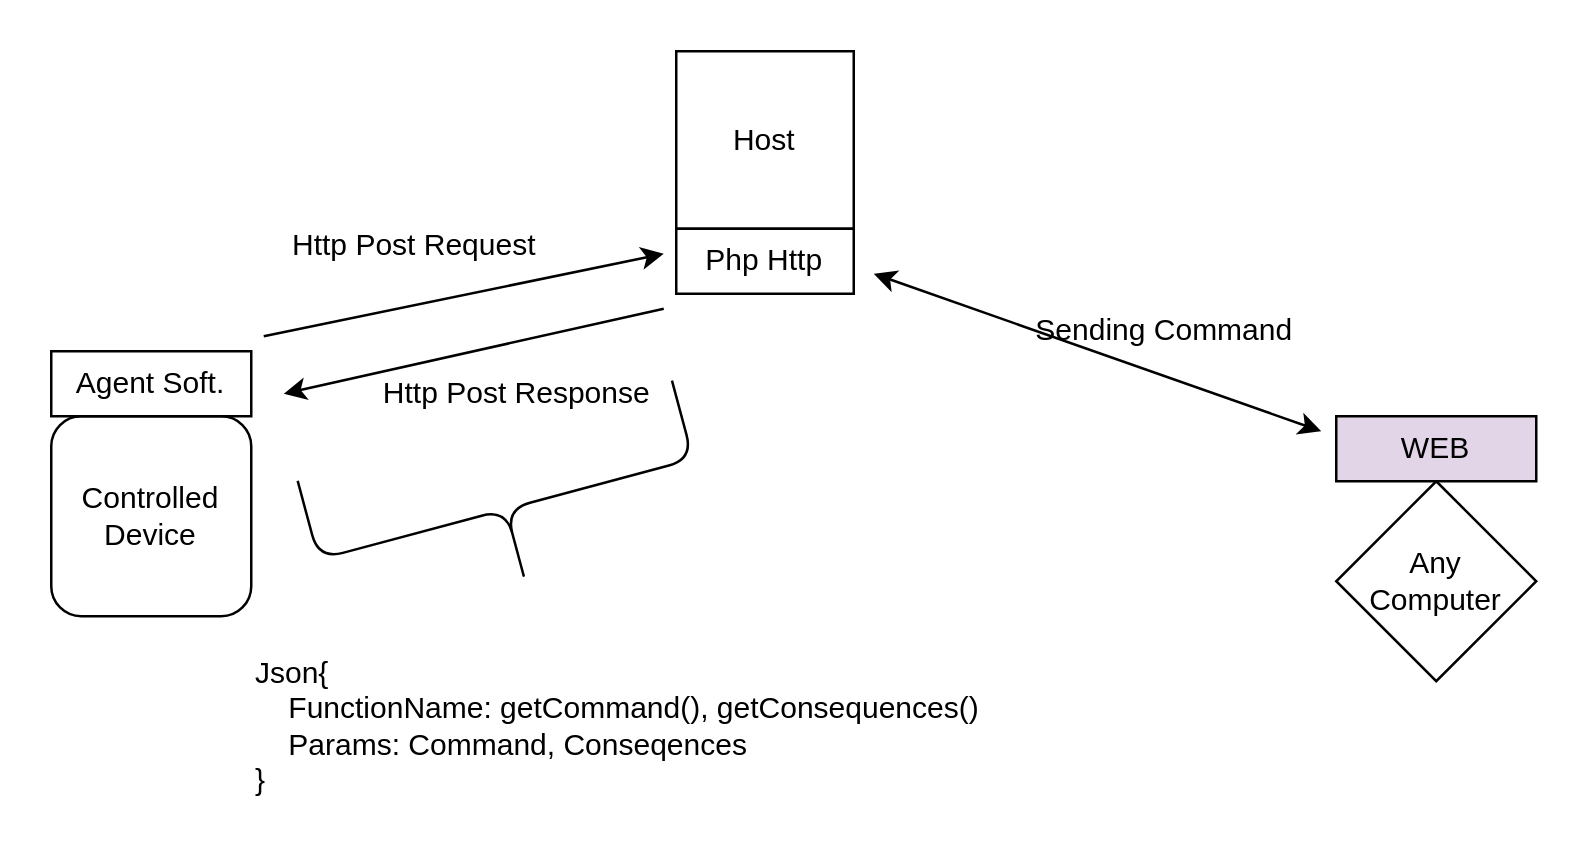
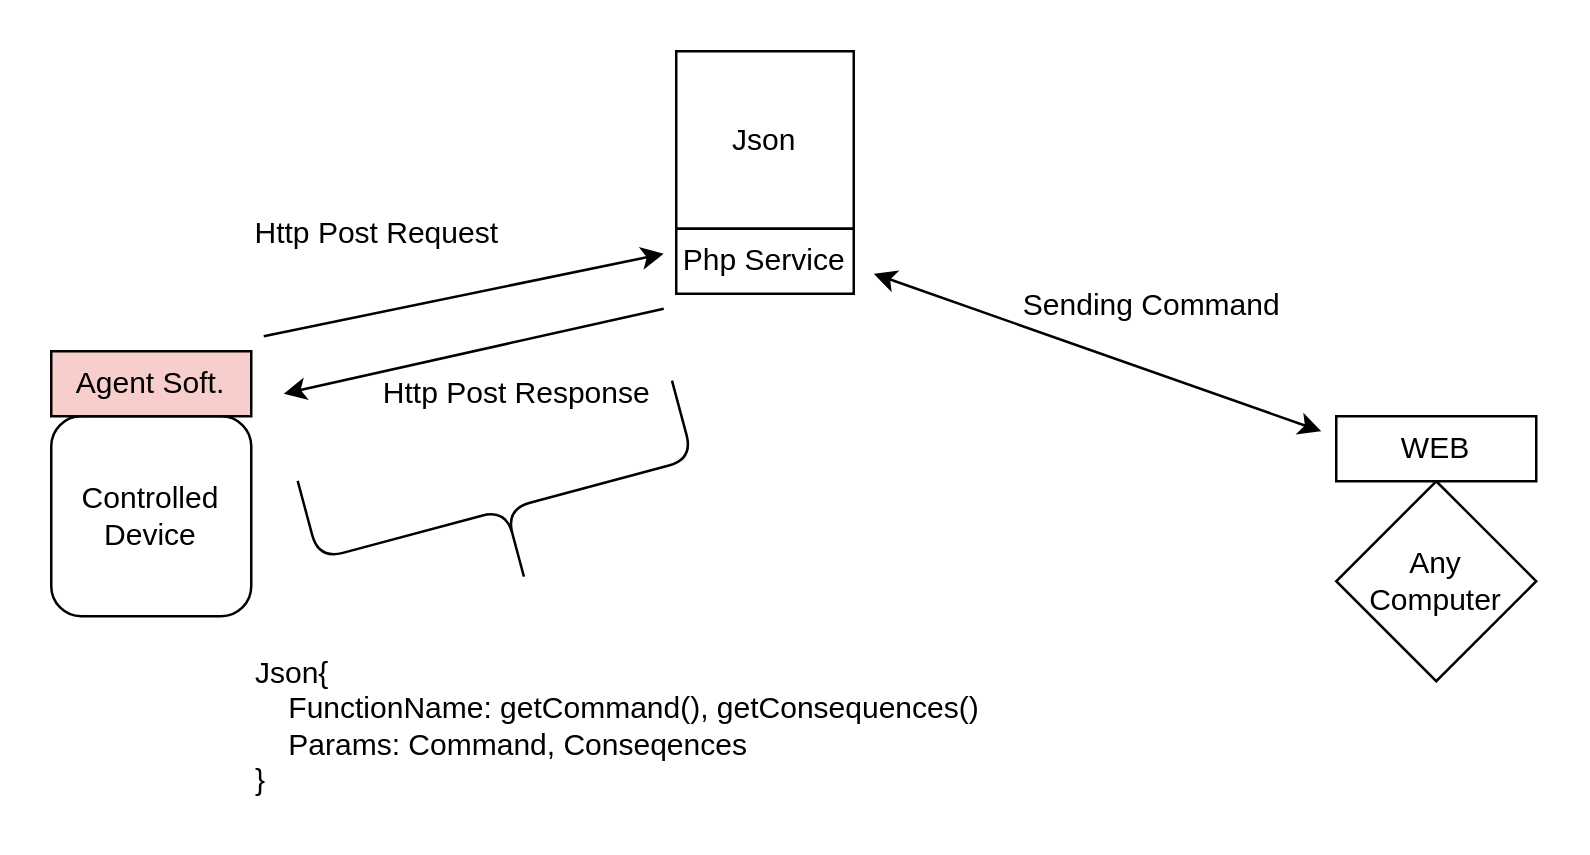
  <mxCell id="0" />
  <mxCell id="1" parent="0" />
- <mxCell id="2" value="Host" style="whiteSpace=wrap;html=1;aspect=fixed;" parent="1" vertex="1"><mxGeometry x="270" y="20" width="71" height="71" as="geometry" /></mxCell>
- <mxCell id="3" value="Php Http" style="rounded=0;whiteSpace=wrap;html=1;" parent="1" vertex="1"><mxGeometry x="270" y="91" width="71" height="26" as="geometry" /></mxCell>
+ <mxCell id="2" value="Json" style="whiteSpace=wrap;html=1;aspect=fixed;" parent="1" vertex="1"><mxGeometry x="270" y="20" width="71" height="71" as="geometry" /></mxCell>
+ <mxCell id="3" value="Php Service" style="rounded=0;whiteSpace=wrap;html=1;" parent="1" vertex="1"><mxGeometry x="270" y="91" width="71" height="26" as="geometry" /></mxCell>
  <mxCell id="4" value="Controlled&lt;br&gt;Device" style="whiteSpace=wrap;html=1;aspect=fixed;rounded=1;" parent="1" vertex="1"><mxGeometry x="20" y="166" width="80" height="80" as="geometry" /></mxCell>
  <mxCell id="5" value="Any &lt;br&gt;Computer" style="rhombus;whiteSpace=wrap;html=1;aspect=fixed;" parent="1" vertex="1"><mxGeometry x="534" y="192" width="80" height="80" as="geometry" /></mxCell>
- <mxCell id="6" value="Agent Soft." style="rounded=0;whiteSpace=wrap;html=1;" parent="1" vertex="1"><mxGeometry x="20" y="140" width="80" height="26" as="geometry" /></mxCell>
+ <mxCell id="6" value="Agent Soft." style="rounded=0;whiteSpace=wrap;html=1;fillColor=#f8cecc;" parent="1" vertex="1"><mxGeometry x="20" y="140" width="80" height="26" as="geometry" /></mxCell>
  <mxCell id="7" value="" style="endArrow=classic;html=1;" parent="1" edge="1"><mxGeometry width="50" height="50" relative="1" as="geometry"><mxPoint x="105" y="134" as="sourcePoint" /><mxPoint x="265" y="101" as="targetPoint" /></mxGeometry></mxCell>
  <mxCell id="8" value="" style="endArrow=classic;html=1;" parent="1" edge="1"><mxGeometry width="50" height="50" relative="1" as="geometry"><mxPoint x="265" y="123" as="sourcePoint" /><mxPoint x="113" y="157" as="targetPoint" /></mxGeometry></mxCell>
  <mxCell id="9" value="Http Post Response" style="text;html=1;align=center;verticalAlign=middle;resizable=0;points=[];autosize=1;" parent="1" vertex="1"><mxGeometry x="147" y="148" width="117" height="18" as="geometry" /></mxCell>
- <mxCell id="10" value="Http Post Request" style="text;html=1;align=center;verticalAlign=middle;resizable=0;points=[];autosize=1;" parent="1" vertex="1"><mxGeometry x="111" y="89" width="107" height="18" as="geometry" /></mxCell>
- <mxCell id="11" value="WEB" style="rounded=0;whiteSpace=wrap;html=1;fillColor=#e1d5e7;" parent="1" vertex="1"><mxGeometry x="534" y="166" width="80" height="26" as="geometry" /></mxCell>
+ <mxCell id="10" value="Http Post Request" style="text;html=1;align=center;verticalAlign=middle;resizable=0;points=[];autosize=1;" parent="1" vertex="1"><mxGeometry x="96" y="84" width="107" height="18" as="geometry" /></mxCell>
+ <mxCell id="11" value="WEB" style="rounded=0;whiteSpace=wrap;html=1;" parent="1" vertex="1"><mxGeometry x="534" y="166" width="80" height="26" as="geometry" /></mxCell>
  <mxCell id="12" value="" style="endArrow=classic;startArrow=classic;html=1;" parent="1" edge="1"><mxGeometry width="50" height="50" relative="1" as="geometry"><mxPoint x="528" y="172" as="sourcePoint" /><mxPoint x="349" y="109" as="targetPoint" /></mxGeometry></mxCell>
- <mxCell id="13" value="Sending Command" style="text;html=1;align=center;verticalAlign=middle;resizable=0;points=[];autosize=1;" parent="1" vertex="1"><mxGeometry x="408" y="123" width="113" height="18" as="geometry" /></mxCell>
+ <mxCell id="13" value="Sending Command" style="text;html=1;align=center;verticalAlign=middle;resizable=0;points=[];autosize=1;" parent="1" vertex="1"><mxGeometry x="403" y="113" width="113" height="18" as="geometry" /></mxCell>
  <mxCell id="14" value="" style="shape=curlyBracket;whiteSpace=wrap;html=1;rounded=1;rotation=-105;" vertex="1" parent="1"><mxGeometry x="169.34" y="125.68" width="65" height="155" as="geometry" /></mxCell>
  <mxCell id="15" value="&lt;div&gt;&lt;span&gt;Json{&lt;/span&gt;&lt;/div&gt;&lt;div&gt;&lt;span&gt;&amp;nbsp; &amp;nbsp; FunctionName: getCommand(), getConsequences()&amp;nbsp;&lt;/span&gt;&lt;/div&gt;&lt;div&gt;&lt;span&gt;&amp;nbsp; &amp;nbsp; Params: Command, Conseqences&lt;/span&gt;&lt;/div&gt;&lt;div&gt;&lt;span&gt;}&lt;/span&gt;&lt;/div&gt;" style="text;html=1;align=left;verticalAlign=middle;resizable=0;points=[];autosize=1;" vertex="1" parent="1"><mxGeometry x="100" y="260" width="303" height="60" as="geometry" /></mxCell>
